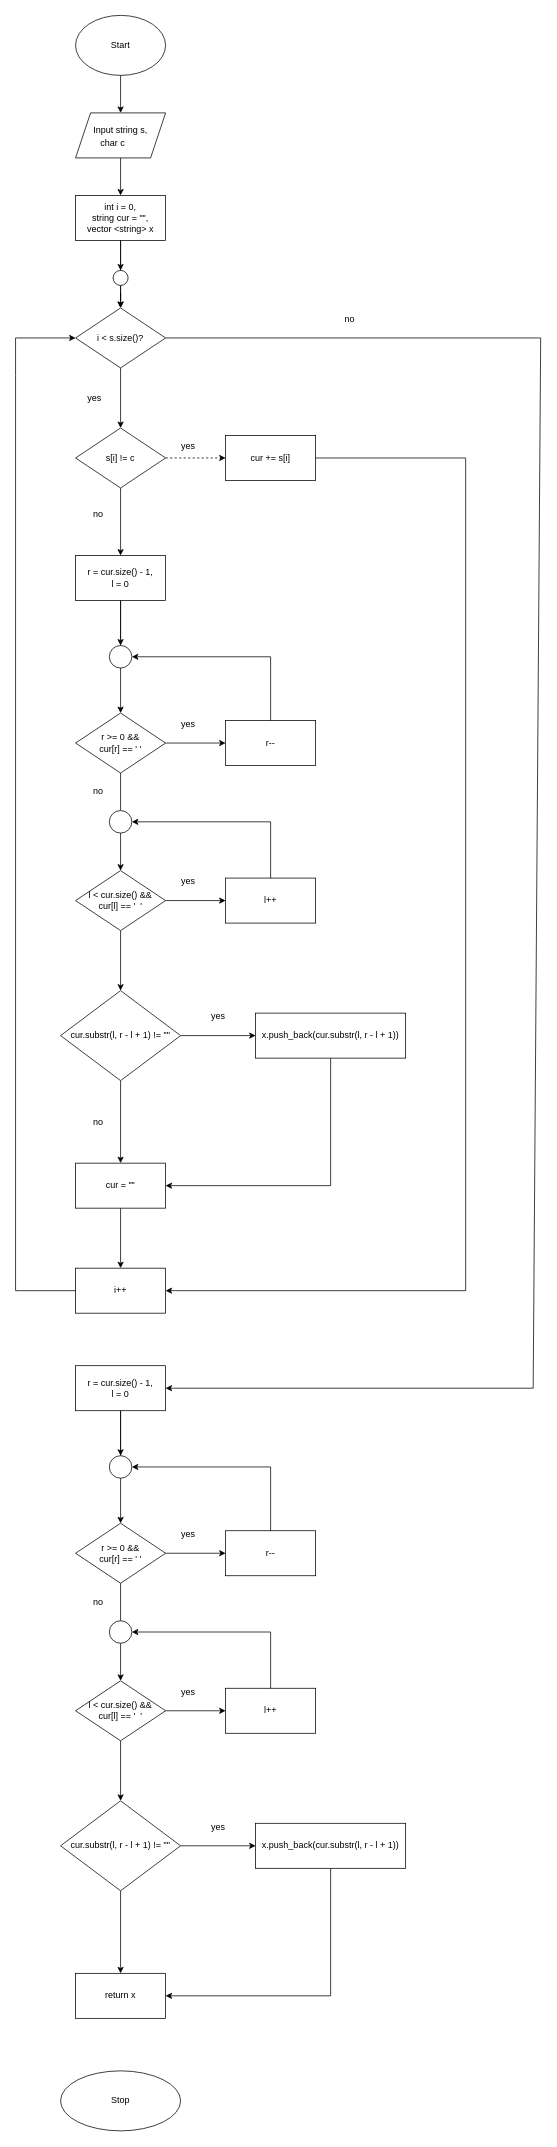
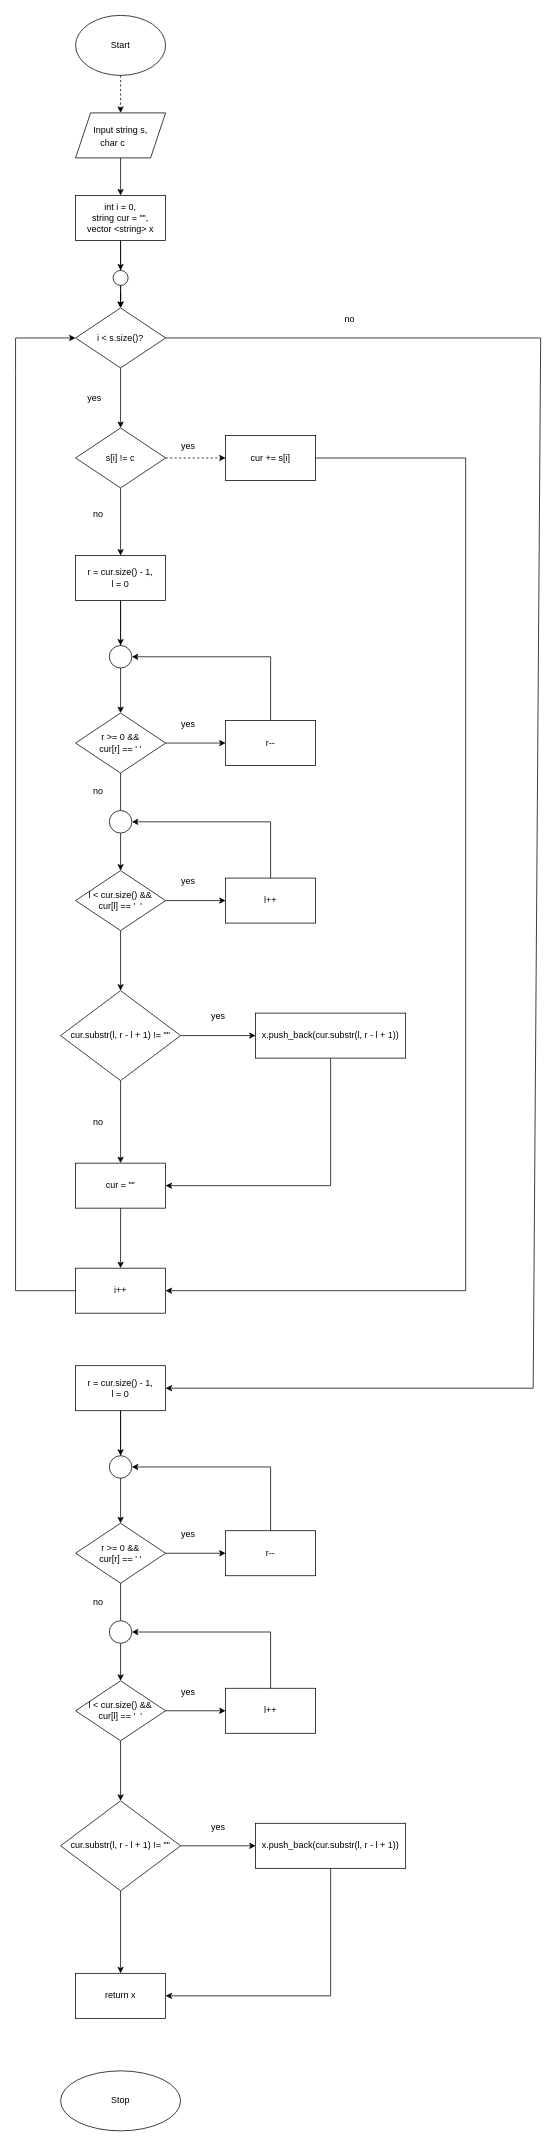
  <mxCell id="0" />
  <mxCell id="1" parent="0" />
  <mxCell id="2" value="Start" style="ellipse;whiteSpace=wrap;html=1;" parent="1" vertex="1"><mxGeometry x="100" y="20" width="120" height="80" as="geometry" /></mxCell>
  <mxCell id="3" value="" style="edgeStyle=orthogonalEdgeStyle;rounded=0;orthogonalLoop=1;jettySize=auto;html=1;fontSize=12;" parent="1" source="4" target="6" edge="1"><mxGeometry relative="1" as="geometry" /></mxCell>
  <mxCell id="4" value="&lt;font style=&quot;font-size: 12px;&quot;&gt;Input string s, &lt;br&gt;char c&lt;span style=&quot;white-space: pre;&quot;&gt;&#09;&lt;/span&gt;&lt;/font&gt;" style="shape=parallelogram;perimeter=parallelogramPerimeter;whiteSpace=wrap;html=1;fixedSize=1;fontSize=14;" parent="1" vertex="1"><mxGeometry x="100" y="150" width="120" height="60" as="geometry" /></mxCell>
  <mxCell id="5" value="" style="edgeStyle=orthogonalEdgeStyle;rounded=0;orthogonalLoop=1;jettySize=auto;html=1;fontSize=12;" parent="1" source="6" target="10" edge="1"><mxGeometry relative="1" as="geometry" /></mxCell>
  <mxCell id="6" value="int i = 0, &lt;br&gt;string cur = &quot;&quot;,&lt;br&gt;vector &amp;lt;string&amp;gt; x" style="rounded=0;whiteSpace=wrap;html=1;fontSize=12;" parent="1" vertex="1"><mxGeometry x="100" y="260" width="120" height="60" as="geometry" /></mxCell>
  <mxCell id="7" value="" style="edgeStyle=orthogonalEdgeStyle;rounded=0;orthogonalLoop=1;jettySize=auto;html=1;fontSize=12;" parent="1" source="8" target="10" edge="1"><mxGeometry relative="1" as="geometry" /></mxCell>
  <mxCell id="8" value="" style="ellipse;whiteSpace=wrap;html=1;aspect=fixed;fontSize=12;" parent="1" vertex="1"><mxGeometry x="150" y="360" width="20" height="20" as="geometry" /></mxCell>
  <mxCell id="9" value="" style="edgeStyle=orthogonalEdgeStyle;rounded=0;orthogonalLoop=1;jettySize=auto;html=1;fontSize=12;" parent="1" source="10" target="16" edge="1"><mxGeometry relative="1" as="geometry" /></mxCell>
  <mxCell id="10" value="i &amp;lt; s.size()?" style="rhombus;whiteSpace=wrap;html=1;fontSize=12;" parent="1" vertex="1"><mxGeometry x="100" y="410" width="120" height="80" as="geometry" /></mxCell>
  <mxCell id="11" value="yes" style="text;html=1;align=center;verticalAlign=middle;resizable=0;points=[];autosize=1;strokeColor=none;fillColor=none;fontSize=12;" parent="1" vertex="1"><mxGeometry x="230" y="580" width="40" height="30" as="geometry" /></mxCell>
  <mxCell id="12" value="" style="endArrow=classic;html=1;rounded=0;fontSize=12;exitX=0.5;exitY=1;exitDx=0;exitDy=0;entryX=0.5;entryY=0;entryDx=0;entryDy=0;" parent="1" source="6" target="8" edge="1"><mxGeometry width="50" height="50" relative="1" as="geometry"><mxPoint x="460" y="430" as="sourcePoint" /><mxPoint x="510" y="380" as="targetPoint" /></mxGeometry></mxCell>
- <mxCell id="13" value="" style="endArrow=classic;html=1;rounded=0;fontSize=12;exitX=0.5;exitY=1;exitDx=0;exitDy=0;entryX=0.5;entryY=0;entryDx=0;entryDy=0;" parent="1" source="2" target="4" edge="1"><mxGeometry width="50" height="50" relative="1" as="geometry"><mxPoint x="460" y="260" as="sourcePoint" /><mxPoint x="510" y="210" as="targetPoint" /></mxGeometry></mxCell>
+ <mxCell id="13" value="" style="endArrow=classic;html=1;rounded=0;fontSize=12;exitX=0.5;exitY=1;exitDx=0;exitDy=0;entryX=0.5;entryY=0;entryDx=0;entryDy=0;dashed=1;" parent="1" source="2" target="4" edge="1"><mxGeometry width="50" height="50" relative="1" as="geometry"><mxPoint x="460" y="260" as="sourcePoint" /><mxPoint x="510" y="210" as="targetPoint" /></mxGeometry></mxCell>
  <mxCell id="14" value="" style="edgeStyle=orthogonalEdgeStyle;rounded=0;orthogonalLoop=1;jettySize=auto;html=1;fontSize=12;dashed=1;" parent="1" source="16" target="17" edge="1"><mxGeometry relative="1" as="geometry" /></mxCell>
  <mxCell id="15" value="" style="edgeStyle=orthogonalEdgeStyle;rounded=0;orthogonalLoop=1;jettySize=auto;html=1;fontSize=12;" parent="1" source="16" target="19" edge="1"><mxGeometry relative="1" as="geometry" /></mxCell>
  <mxCell id="16" value="s[i] != c" style="rhombus;whiteSpace=wrap;html=1;fontSize=12;" parent="1" vertex="1"><mxGeometry x="100" y="570" width="120" height="80" as="geometry" /></mxCell>
  <mxCell id="17" value="cur += s[i]" style="whiteSpace=wrap;html=1;" parent="1" vertex="1"><mxGeometry x="300" y="580" width="120" height="60" as="geometry" /></mxCell>
  <mxCell id="18" value="" style="edgeStyle=orthogonalEdgeStyle;rounded=0;orthogonalLoop=1;jettySize=auto;html=1;fontSize=12;" parent="1" source="19" target="22" edge="1"><mxGeometry relative="1" as="geometry" /></mxCell>
  <mxCell id="19" value="r = cur.size() - 1,&lt;br&gt;l = 0" style="whiteSpace=wrap;html=1;" parent="1" vertex="1"><mxGeometry x="100" y="740" width="120" height="60" as="geometry" /></mxCell>
  <mxCell id="20" value="" style="edgeStyle=orthogonalEdgeStyle;rounded=0;orthogonalLoop=1;jettySize=auto;html=1;fontSize=12;" parent="1" source="22" target="23" edge="1"><mxGeometry relative="1" as="geometry" /></mxCell>
  <mxCell id="21" value="" style="edgeStyle=orthogonalEdgeStyle;rounded=0;orthogonalLoop=1;jettySize=auto;html=1;fontSize=12;startArrow=none;entryX=0.5;entryY=0;entryDx=0;entryDy=0;" parent="1" source="35" target="32" edge="1"><mxGeometry relative="1" as="geometry"><mxPoint x="160" y="1120" as="targetPoint" /></mxGeometry></mxCell>
  <mxCell id="22" value="r &amp;gt;= 0 &amp;amp;&amp;amp; &lt;br&gt;cur[r] == ' '" style="rhombus;whiteSpace=wrap;html=1;" parent="1" vertex="1"><mxGeometry x="100" y="950" width="120" height="80" as="geometry" /></mxCell>
  <mxCell id="23" value="r--" style="whiteSpace=wrap;html=1;" parent="1" vertex="1"><mxGeometry x="300" y="960" width="120" height="60" as="geometry" /></mxCell>
  <mxCell id="24" value="" style="ellipse;whiteSpace=wrap;html=1;aspect=fixed;fontSize=12;" parent="1" vertex="1"><mxGeometry x="145" y="860" width="30" height="30" as="geometry" /></mxCell>
  <mxCell id="25" value="" style="endArrow=classic;html=1;rounded=0;fontSize=12;exitX=0.5;exitY=1;exitDx=0;exitDy=0;entryX=0.5;entryY=0;entryDx=0;entryDy=0;" parent="1" source="19" target="24" edge="1"><mxGeometry width="50" height="50" relative="1" as="geometry"><mxPoint x="460" y="910" as="sourcePoint" /><mxPoint x="510" y="860" as="targetPoint" /></mxGeometry></mxCell>
  <mxCell id="26" value="" style="endArrow=classic;html=1;rounded=0;fontSize=12;exitX=0.5;exitY=0;exitDx=0;exitDy=0;entryX=1;entryY=0.5;entryDx=0;entryDy=0;" parent="1" source="23" target="24" edge="1"><mxGeometry width="50" height="50" relative="1" as="geometry"><mxPoint x="460" y="910" as="sourcePoint" /><mxPoint x="510" y="860" as="targetPoint" /><Array as="points"><mxPoint x="360" y="875" /></Array></mxGeometry></mxCell>
  <mxCell id="27" value="yes" style="text;html=1;align=center;verticalAlign=middle;resizable=0;points=[];autosize=1;strokeColor=none;fillColor=none;fontSize=12;" parent="1" vertex="1"><mxGeometry x="230" y="950" width="40" height="30" as="geometry" /></mxCell>
  <mxCell id="28" value="no" style="text;html=1;align=center;verticalAlign=middle;resizable=0;points=[];autosize=1;strokeColor=none;fillColor=none;fontSize=12;" parent="1" vertex="1"><mxGeometry x="110" y="670" width="40" height="30" as="geometry" /></mxCell>
  <mxCell id="29" value="no" style="text;html=1;align=center;verticalAlign=middle;resizable=0;points=[];autosize=1;strokeColor=none;fillColor=none;fontSize=12;" parent="1" vertex="1"><mxGeometry x="110" y="1040" width="40" height="30" as="geometry" /></mxCell>
  <mxCell id="30" value="" style="edgeStyle=orthogonalEdgeStyle;rounded=0;orthogonalLoop=1;jettySize=auto;html=1;fontSize=12;" parent="1" source="32" target="33" edge="1"><mxGeometry relative="1" as="geometry" /></mxCell>
  <mxCell id="31" value="" style="edgeStyle=orthogonalEdgeStyle;rounded=0;orthogonalLoop=1;jettySize=auto;html=1;fontSize=12;" parent="1" source="32" target="40" edge="1"><mxGeometry relative="1" as="geometry" /></mxCell>
  <mxCell id="32" value="l &amp;lt; cur.size() &amp;amp;&amp;amp; &lt;br&gt;cur[l] == '&amp;nbsp; '" style="rhombus;whiteSpace=wrap;html=1;" parent="1" vertex="1"><mxGeometry x="100" y="1160" width="120" height="80" as="geometry" /></mxCell>
  <mxCell id="33" value="l++" style="whiteSpace=wrap;html=1;" parent="1" vertex="1"><mxGeometry x="300" y="1170" width="120" height="60" as="geometry" /></mxCell>
  <mxCell id="34" value="" style="edgeStyle=orthogonalEdgeStyle;rounded=0;orthogonalLoop=1;jettySize=auto;html=1;fontSize=12;endArrow=none;" parent="1" source="22" target="35" edge="1"><mxGeometry relative="1" as="geometry"><mxPoint x="160" y="1030" as="sourcePoint" /><mxPoint x="160" y="1120" as="targetPoint" /></mxGeometry></mxCell>
  <mxCell id="35" value="" style="ellipse;whiteSpace=wrap;html=1;aspect=fixed;fontSize=12;" parent="1" vertex="1"><mxGeometry x="145" y="1080" width="30" height="30" as="geometry" /></mxCell>
  <mxCell id="36" value="" style="endArrow=classic;html=1;rounded=0;fontSize=12;exitX=0.5;exitY=0;exitDx=0;exitDy=0;entryX=1;entryY=0.5;entryDx=0;entryDy=0;" parent="1" source="33" target="35" edge="1"><mxGeometry width="50" height="50" relative="1" as="geometry"><mxPoint x="460" y="1070" as="sourcePoint" /><mxPoint x="180" y="1080" as="targetPoint" /><Array as="points"><mxPoint x="360" y="1095" /></Array></mxGeometry></mxCell>
  <mxCell id="37" value="yes" style="text;html=1;align=center;verticalAlign=middle;resizable=0;points=[];autosize=1;strokeColor=none;fillColor=none;fontSize=12;" parent="1" vertex="1"><mxGeometry x="230" y="1160" width="40" height="30" as="geometry" /></mxCell>
  <mxCell id="38" value="" style="edgeStyle=orthogonalEdgeStyle;rounded=0;orthogonalLoop=1;jettySize=auto;html=1;fontSize=12;" parent="1" source="40" target="42" edge="1"><mxGeometry relative="1" as="geometry" /></mxCell>
  <mxCell id="39" value="" style="edgeStyle=orthogonalEdgeStyle;rounded=0;orthogonalLoop=1;jettySize=auto;html=1;fontSize=12;" parent="1" source="40" target="44" edge="1"><mxGeometry relative="1" as="geometry" /></mxCell>
  <mxCell id="40" value="cur.substr(l, r - l + 1) != &quot;&quot;" style="rhombus;whiteSpace=wrap;html=1;" parent="1" vertex="1"><mxGeometry x="80" y="1320" width="160" height="120" as="geometry" /></mxCell>
  <mxCell id="41" style="edgeStyle=orthogonalEdgeStyle;rounded=0;orthogonalLoop=1;jettySize=auto;html=1;exitX=0.5;exitY=1;exitDx=0;exitDy=0;fontSize=12;entryX=1;entryY=0.5;entryDx=0;entryDy=0;" parent="1" source="42" target="44" edge="1"><mxGeometry relative="1" as="geometry"><mxPoint x="440" y="1590" as="targetPoint" /></mxGeometry></mxCell>
  <mxCell id="42" value="x.push_back(cur.substr(l, r - l + 1))" style="whiteSpace=wrap;html=1;" parent="1" vertex="1"><mxGeometry x="340" y="1350" width="200" height="60" as="geometry" /></mxCell>
  <mxCell id="43" value="" style="edgeStyle=orthogonalEdgeStyle;rounded=0;orthogonalLoop=1;jettySize=auto;html=1;fontSize=12;" parent="1" source="44" target="47" edge="1"><mxGeometry relative="1" as="geometry" /></mxCell>
  <mxCell id="44" value="cur = &quot;&quot;" style="whiteSpace=wrap;html=1;" parent="1" vertex="1"><mxGeometry x="100" y="1550" width="120" height="60" as="geometry" /></mxCell>
  <mxCell id="45" value="yes" style="text;html=1;align=center;verticalAlign=middle;resizable=0;points=[];autosize=1;strokeColor=none;fillColor=none;fontSize=12;" parent="1" vertex="1"><mxGeometry x="270" y="1340" width="40" height="30" as="geometry" /></mxCell>
  <mxCell id="46" value="no" style="text;html=1;align=center;verticalAlign=middle;resizable=0;points=[];autosize=1;strokeColor=none;fillColor=none;fontSize=12;" parent="1" vertex="1"><mxGeometry x="110" y="1480" width="40" height="30" as="geometry" /></mxCell>
  <mxCell id="47" value="i++" style="whiteSpace=wrap;html=1;" parent="1" vertex="1"><mxGeometry x="100" y="1690" width="120" height="60" as="geometry" /></mxCell>
  <mxCell id="48" value="" style="endArrow=none;html=1;rounded=0;fontSize=12;exitX=0;exitY=0.5;exitDx=0;exitDy=0;" parent="1" source="47" edge="1"><mxGeometry width="50" height="50" relative="1" as="geometry"><mxPoint x="620" y="1520" as="sourcePoint" /><mxPoint x="20" y="450" as="targetPoint" /><Array as="points"><mxPoint x="20" y="1720" /><mxPoint x="20" y="500" /></Array></mxGeometry></mxCell>
  <mxCell id="49" value="" style="endArrow=classic;html=1;rounded=0;fontSize=12;entryX=0;entryY=0.5;entryDx=0;entryDy=0;" parent="1" target="10" edge="1"><mxGeometry width="50" height="50" relative="1" as="geometry"><mxPoint x="20" y="450" as="sourcePoint" /><mxPoint x="420" y="520" as="targetPoint" /></mxGeometry></mxCell>
  <mxCell id="50" value="" style="endArrow=none;html=1;rounded=0;fontSize=12;exitX=1;exitY=0.5;exitDx=0;exitDy=0;" parent="1" source="17" edge="1"><mxGeometry width="50" height="50" relative="1" as="geometry"><mxPoint x="260" y="800" as="sourcePoint" /><mxPoint x="620" y="1720" as="targetPoint" /><Array as="points"><mxPoint x="620" y="610" /></Array></mxGeometry></mxCell>
  <mxCell id="51" value="" style="endArrow=classic;html=1;rounded=0;fontSize=12;entryX=1;entryY=0.5;entryDx=0;entryDy=0;" parent="1" target="47" edge="1"><mxGeometry width="50" height="50" relative="1" as="geometry"><mxPoint x="620" y="1720" as="sourcePoint" /><mxPoint x="310" y="1480" as="targetPoint" /></mxGeometry></mxCell>
  <mxCell id="52" value="" style="edgeStyle=orthogonalEdgeStyle;rounded=0;orthogonalLoop=1;jettySize=auto;html=1;fontSize=12;" parent="1" source="53" target="56" edge="1"><mxGeometry relative="1" as="geometry" /></mxCell>
  <mxCell id="53" value="r = cur.size() - 1,&lt;br&gt;l = 0" style="whiteSpace=wrap;html=1;" parent="1" vertex="1"><mxGeometry x="100" y="1820" width="120" height="60" as="geometry" /></mxCell>
  <mxCell id="54" value="" style="edgeStyle=orthogonalEdgeStyle;rounded=0;orthogonalLoop=1;jettySize=auto;html=1;fontSize=12;" parent="1" source="56" target="57" edge="1"><mxGeometry relative="1" as="geometry" /></mxCell>
  <mxCell id="55" value="" style="edgeStyle=orthogonalEdgeStyle;rounded=0;orthogonalLoop=1;jettySize=auto;html=1;fontSize=12;startArrow=none;entryX=0.5;entryY=0;entryDx=0;entryDy=0;" parent="1" source="68" target="65" edge="1"><mxGeometry relative="1" as="geometry"><mxPoint x="160" y="2200" as="targetPoint" /></mxGeometry></mxCell>
  <mxCell id="56" value="r &amp;gt;= 0 &amp;amp;&amp;amp; &lt;br&gt;cur[r] == ' '" style="rhombus;whiteSpace=wrap;html=1;" parent="1" vertex="1"><mxGeometry x="100" y="2030" width="120" height="80" as="geometry" /></mxCell>
  <mxCell id="57" value="r--" style="whiteSpace=wrap;html=1;" parent="1" vertex="1"><mxGeometry x="300" y="2040" width="120" height="60" as="geometry" /></mxCell>
  <mxCell id="58" value="" style="ellipse;whiteSpace=wrap;html=1;aspect=fixed;fontSize=12;" parent="1" vertex="1"><mxGeometry x="145" y="1940" width="30" height="30" as="geometry" /></mxCell>
  <mxCell id="59" value="" style="endArrow=classic;html=1;rounded=0;fontSize=12;exitX=0.5;exitY=1;exitDx=0;exitDy=0;entryX=0.5;entryY=0;entryDx=0;entryDy=0;" parent="1" source="53" target="58" edge="1"><mxGeometry width="50" height="50" relative="1" as="geometry"><mxPoint x="460" y="1990" as="sourcePoint" /><mxPoint x="510" y="1940" as="targetPoint" /></mxGeometry></mxCell>
  <mxCell id="60" value="" style="endArrow=classic;html=1;rounded=0;fontSize=12;exitX=0.5;exitY=0;exitDx=0;exitDy=0;entryX=1;entryY=0.5;entryDx=0;entryDy=0;" parent="1" source="57" target="58" edge="1"><mxGeometry width="50" height="50" relative="1" as="geometry"><mxPoint x="460" y="1990" as="sourcePoint" /><mxPoint x="510" y="1940" as="targetPoint" /><Array as="points"><mxPoint x="360" y="1955" /></Array></mxGeometry></mxCell>
  <mxCell id="61" value="yes" style="text;html=1;align=center;verticalAlign=middle;resizable=0;points=[];autosize=1;strokeColor=none;fillColor=none;fontSize=12;" parent="1" vertex="1"><mxGeometry x="230" y="2030" width="40" height="30" as="geometry" /></mxCell>
  <mxCell id="62" value="no" style="text;html=1;align=center;verticalAlign=middle;resizable=0;points=[];autosize=1;strokeColor=none;fillColor=none;fontSize=12;" parent="1" vertex="1"><mxGeometry x="110" y="2120" width="40" height="30" as="geometry" /></mxCell>
  <mxCell id="63" value="" style="edgeStyle=orthogonalEdgeStyle;rounded=0;orthogonalLoop=1;jettySize=auto;html=1;fontSize=12;" parent="1" source="65" target="66" edge="1"><mxGeometry relative="1" as="geometry" /></mxCell>
  <mxCell id="64" value="" style="edgeStyle=orthogonalEdgeStyle;rounded=0;orthogonalLoop=1;jettySize=auto;html=1;fontSize=12;" parent="1" source="65" target="73" edge="1"><mxGeometry relative="1" as="geometry" /></mxCell>
  <mxCell id="65" value="l &amp;lt; cur.size() &amp;amp;&amp;amp; &lt;br&gt;cur[l] == '&amp;nbsp; '" style="rhombus;whiteSpace=wrap;html=1;" parent="1" vertex="1"><mxGeometry x="100" y="2240" width="120" height="80" as="geometry" /></mxCell>
  <mxCell id="66" value="l++" style="whiteSpace=wrap;html=1;" parent="1" vertex="1"><mxGeometry x="300" y="2250" width="120" height="60" as="geometry" /></mxCell>
  <mxCell id="67" value="" style="edgeStyle=orthogonalEdgeStyle;rounded=0;orthogonalLoop=1;jettySize=auto;html=1;fontSize=12;endArrow=none;" parent="1" source="56" target="68" edge="1"><mxGeometry relative="1" as="geometry"><mxPoint x="160" y="2110" as="sourcePoint" /><mxPoint x="160" y="2200" as="targetPoint" /></mxGeometry></mxCell>
  <mxCell id="68" value="" style="ellipse;whiteSpace=wrap;html=1;aspect=fixed;fontSize=12;" parent="1" vertex="1"><mxGeometry x="145" y="2160" width="30" height="30" as="geometry" /></mxCell>
  <mxCell id="69" value="" style="endArrow=classic;html=1;rounded=0;fontSize=12;exitX=0.5;exitY=0;exitDx=0;exitDy=0;entryX=1;entryY=0.5;entryDx=0;entryDy=0;" parent="1" source="66" target="68" edge="1"><mxGeometry width="50" height="50" relative="1" as="geometry"><mxPoint x="460" y="2150" as="sourcePoint" /><mxPoint x="180" y="2160" as="targetPoint" /><Array as="points"><mxPoint x="360" y="2175" /></Array></mxGeometry></mxCell>
  <mxCell id="70" value="yes" style="text;html=1;align=center;verticalAlign=middle;resizable=0;points=[];autosize=1;strokeColor=none;fillColor=none;fontSize=12;" parent="1" vertex="1"><mxGeometry x="230" y="2240" width="40" height="30" as="geometry" /></mxCell>
  <mxCell id="71" value="" style="edgeStyle=orthogonalEdgeStyle;rounded=0;orthogonalLoop=1;jettySize=auto;html=1;fontSize=12;" parent="1" source="73" target="74" edge="1"><mxGeometry relative="1" as="geometry" /></mxCell>
  <mxCell id="72" value="" style="edgeStyle=orthogonalEdgeStyle;rounded=0;orthogonalLoop=1;jettySize=auto;html=1;fontSize=12;" parent="1" source="73" target="76" edge="1"><mxGeometry relative="1" as="geometry" /></mxCell>
  <mxCell id="73" value="cur.substr(l, r - l + 1) != &quot;&quot;" style="rhombus;whiteSpace=wrap;html=1;" parent="1" vertex="1"><mxGeometry x="80" y="2400" width="160" height="120" as="geometry" /></mxCell>
  <mxCell id="74" value="x.push_back(cur.substr(l, r - l + 1))" style="whiteSpace=wrap;html=1;" parent="1" vertex="1"><mxGeometry x="340" y="2430" width="200" height="60" as="geometry" /></mxCell>
  <mxCell id="75" value="yes" style="text;html=1;align=center;verticalAlign=middle;resizable=0;points=[];autosize=1;strokeColor=none;fillColor=none;fontSize=12;" parent="1" vertex="1"><mxGeometry x="270" y="2420" width="40" height="30" as="geometry" /></mxCell>
  <mxCell id="76" value="return x" style="whiteSpace=wrap;html=1;" parent="1" vertex="1"><mxGeometry x="100" y="2630" width="120" height="60" as="geometry" /></mxCell>
  <mxCell id="77" value="" style="endArrow=classic;html=1;rounded=0;fontSize=12;exitX=0.5;exitY=1;exitDx=0;exitDy=0;entryX=1;entryY=0.5;entryDx=0;entryDy=0;" parent="1" source="74" target="76" edge="1"><mxGeometry width="50" height="50" relative="1" as="geometry"><mxPoint x="40" y="2660" as="sourcePoint" /><mxPoint x="90" y="2610" as="targetPoint" /><Array as="points"><mxPoint x="440" y="2660" /></Array></mxGeometry></mxCell>
  <mxCell id="78" value="Stop" style="ellipse;whiteSpace=wrap;html=1;" parent="1" vertex="1"><mxGeometry x="80" y="2760" width="160" height="80" as="geometry" /></mxCell>
  <mxCell id="79" value="" style="endArrow=none;html=1;rounded=0;exitX=1;exitY=0.5;exitDx=0;exitDy=0;" edge="1" parent="1" source="10"><mxGeometry width="50" height="50" relative="1" as="geometry"><mxPoint x="140" y="860" as="sourcePoint" /><mxPoint x="710" y="1850" as="targetPoint" /><Array as="points"><mxPoint x="720" y="450" /></Array></mxGeometry></mxCell>
  <mxCell id="80" value="" style="endArrow=classic;html=1;rounded=0;entryX=1;entryY=0.5;entryDx=0;entryDy=0;" edge="1" parent="1" target="53"><mxGeometry width="50" height="50" relative="1" as="geometry"><mxPoint x="710" y="1850" as="sourcePoint" /><mxPoint x="190" y="2110" as="targetPoint" /></mxGeometry></mxCell>
  <mxCell id="81" value="no" style="text;html=1;align=center;verticalAlign=middle;resizable=0;points=[];autosize=1;strokeColor=none;fillColor=none;" vertex="1" parent="1"><mxGeometry x="445" y="410" width="40" height="30" as="geometry" /></mxCell>
  <mxCell id="82" value="yes" style="text;html=1;align=center;verticalAlign=middle;resizable=0;points=[];autosize=1;strokeColor=none;fillColor=none;" vertex="1" parent="1"><mxGeometry x="105" y="515" width="40" height="30" as="geometry" /></mxCell>
